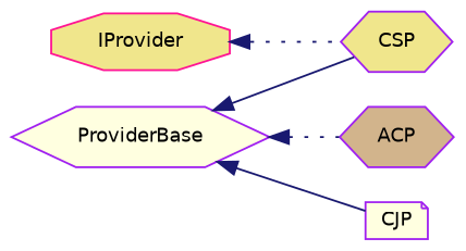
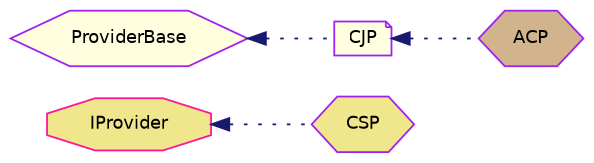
  digraph {
    rankdir=LR
    node [color=purple fillcolor=khaki fontname=Helvetica fontsize=10 shape=hexagon style=filled]
    edge [color=midnightblue dir=back fontname=Helvetica fontsize=10 labelfontname=Helvetica labelfontsize=10 style=dotted]
    n1 [color=deeppink height=0.2 label=IProvider shape=octagon width=0.4]
    n2 [height=0.2 label=CSP width=0.4]
    n3 [fillcolor=lightyellow height=0.2 label=ProviderBase width=0.4]
    n4 [fillcolor=tan height=0.2 label=ACP width=0.4]
    n5 [fillcolor=lightyellow height=0.2 label=CJP shape=note width=0.4]
    n1 -> n2
-   n3 -> n2 [style=solid]
-   n3 -> n4
-   n3 -> n5 [style=solid]
+   n5 -> n4
+   n3 -> n5
  }
